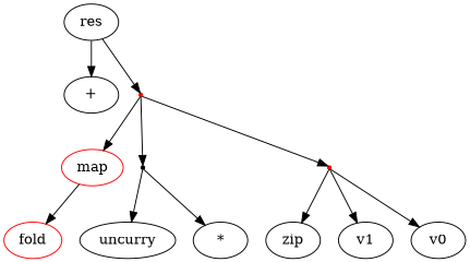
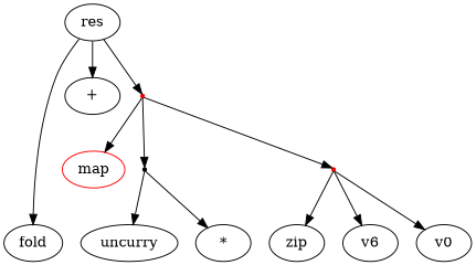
  digraph {
    node [shape=ellipse]
    n1 [label=res]
-   n2 [label=fold color=red]
+   n2 [label=fold]
    n3 [label="+"]
    t1 [color=red shape=point]
    n5 [color=red label=map]
    t2 [shape=point]
    t3 [color=red shape=point]
    n8 [label=uncurry]
    n9 [label="*"]
    n10 [label=zip]
-   n11 [label=v1]
+   n11 [label=v6]
    n12 [label=v0]
-   n5 -> n2
+   n1 -> n2
    n1 -> n3
    n1 -> t1
    t1 -> n5
    t1 -> t2
    t1 -> t3
    t2 -> n8
    t2 -> n9
    t3 -> n10
    t3 -> n11
    t3 -> n12
  }
